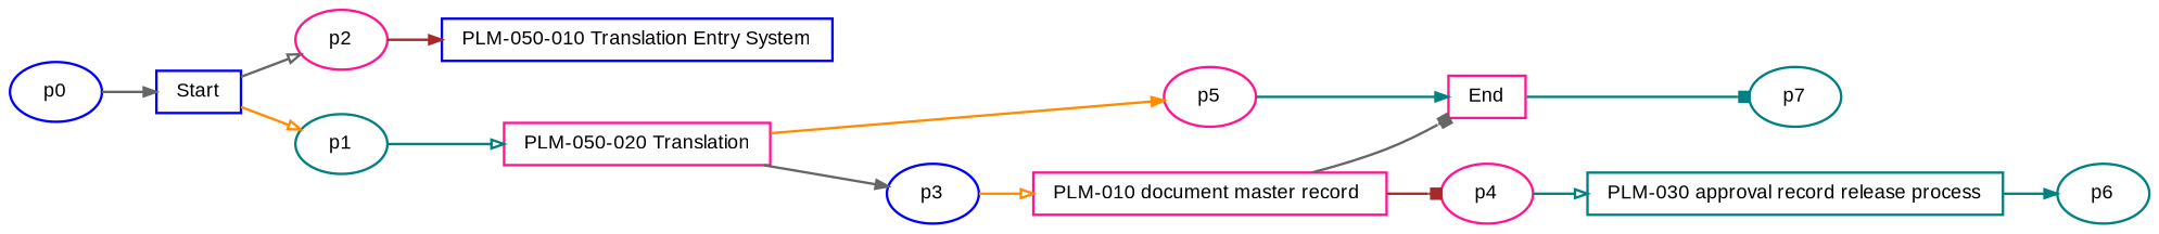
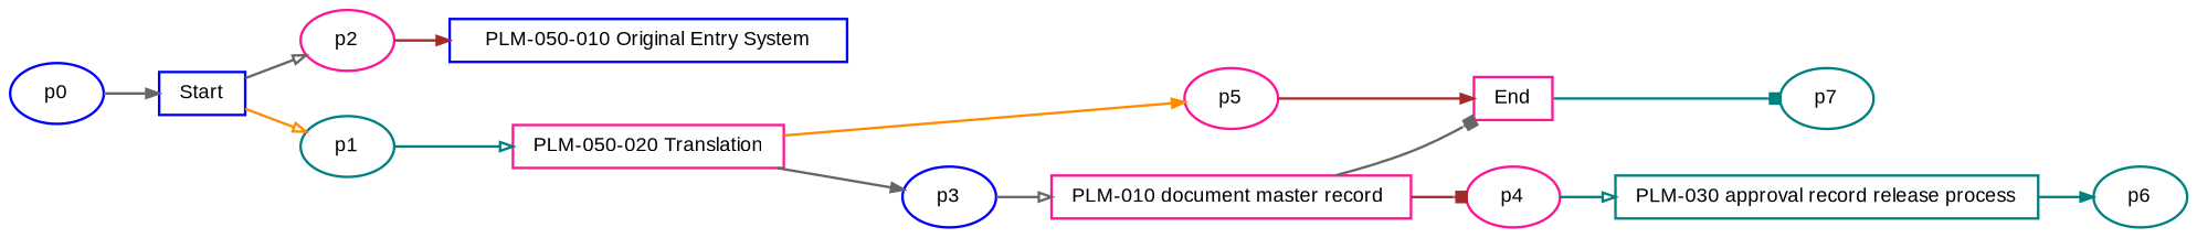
  digraph {
    fontname=Arial
    fontsize=8
    rankdir=LR
    ranksep=.3
    remincross=true
    node [color=deeppink fontname=Arial fontsize=8 shape=oval]
    edge [arrowhead=normal arrowsize=0.5 color=gray40]
    n1 [height=.2 label=End shape=box width=.2]
    n2 [color=teal height=.2 label=p7 width=.2]
    n3 [color=teal height=.2 label="PLM-030 approval record release process" shape=box width=.2]
    n4 [color=teal height=.2 label=p6 width=.2]
    n5 [height=.2 label="PLM-010 document master record " shape=box width=.2]
    n6 [height=.2 label=p4 width=.2]
-   n7 [color=blue height=.2 label="PLM-050-010 Translation Entry System" shape=box width=.2]
+   n7 [color=blue height=.2 label="PLM-050-010 Original Entry System" shape=box width=.2]
    n8 [height=.2 label=p5 width=.2]
    n9 [height=.2 label="PLM-050-020 Translation" shape=box width=.2]
    n10 [color=blue height=.2 label=p3 width=.2]
    n11 [color=blue height=.2 label=Start shape=box width=.2]
    n12 [height=.2 label=p2 width=.2]
    n13 [color=teal height=.2 label=p1 width=.2]
    n14 [color=blue height=.2 label=p0 width=.2]
    n1 -> n2 [arrowhead=box color=teal]
    n3 -> n4 [color=teal]
    n5 -> n1 [arrowhead=box]
    n5 -> n6 [arrowhead=box color=brown]
    n6 -> n3 [arrowhead=onormal color=teal]
-   n8 -> n1 [color=teal]
+   n8 -> n1 [color=brown]
    n9 -> n8 [color=darkorange]
    n9 -> n10
-   n10 -> n5 [arrowhead=onormal color=darkorange]
+   n10 -> n5 [arrowhead=onormal]
    n11 -> n12 [arrowhead=onormal]
    n11 -> n13 [arrowhead=onormal color=darkorange]
    n12 -> n7 [color=brown]
    n13 -> n9 [arrowhead=onormal color=teal]
    n14 -> n11
  }
